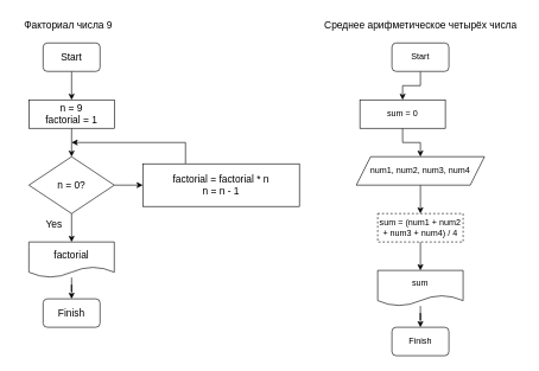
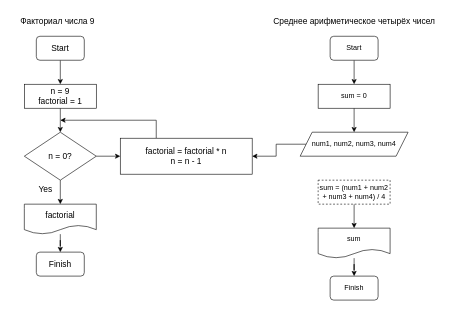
  <mxCell id="0" />
  <mxCell id="1" parent="0" />
  <mxCell id="2" value="" style="edgeStyle=orthogonalEdgeStyle;rounded=0;orthogonalLoop=1;jettySize=auto;html=1;fontSize=14;" parent="1" source="3" target="5" edge="1"><mxGeometry relative="1" as="geometry" /></mxCell>
  <mxCell id="3" value="Start" style="rounded=1;whiteSpace=wrap;html=1;fontSize=14;" parent="1" vertex="1"><mxGeometry x="60" y="60" width="80" height="40" as="geometry" /></mxCell>
  <mxCell id="4" value="" style="edgeStyle=orthogonalEdgeStyle;rounded=0;orthogonalLoop=1;jettySize=auto;html=1;fontSize=14;" parent="1" source="5" target="8" edge="1"><mxGeometry relative="1" as="geometry" /></mxCell>
  <mxCell id="5" value="n = 9&lt;br&gt;factorial = 1" style="rounded=0;whiteSpace=wrap;html=1;fontSize=14;" parent="1" vertex="1"><mxGeometry x="40" y="140" width="120" height="40" as="geometry" /></mxCell>
  <mxCell id="6" value="" style="edgeStyle=orthogonalEdgeStyle;rounded=0;orthogonalLoop=1;jettySize=auto;html=1;fontSize=14;" parent="1" source="8" target="11" edge="1"><mxGeometry relative="1" as="geometry" /></mxCell>
  <mxCell id="7" value="" style="edgeStyle=orthogonalEdgeStyle;rounded=0;orthogonalLoop=1;jettySize=auto;html=1;fontSize=14;" parent="1" source="8" target="13" edge="1"><mxGeometry relative="1" as="geometry" /></mxCell>
  <mxCell id="8" value="n = 0?" style="rhombus;whiteSpace=wrap;html=1;fontSize=14;" parent="1" vertex="1"><mxGeometry x="40" y="220" width="120" height="80" as="geometry" /></mxCell>
  <mxCell id="9" value="Yes" style="text;html=1;align=center;verticalAlign=middle;resizable=0;points=[];autosize=1;strokeColor=none;fillColor=none;fontSize=14;" parent="1" vertex="1"><mxGeometry x="50" y="300" width="50" height="30" as="geometry" /></mxCell>
  <mxCell id="10" style="edgeStyle=orthogonalEdgeStyle;rounded=0;orthogonalLoop=1;jettySize=auto;html=1;fontSize=14;" parent="1" source="11" edge="1"><mxGeometry relative="1" as="geometry"><mxPoint x="100" y="200" as="targetPoint" /><Array as="points"><mxPoint x="260" y="200" /></Array></mxGeometry></mxCell>
  <mxCell id="11" value="factorial = factorial * n&lt;br&gt;n = n - 1" style="rounded=0;whiteSpace=wrap;html=1;fontSize=14;" parent="1" vertex="1"><mxGeometry x="200" y="230" width="220" height="60" as="geometry" /></mxCell>
  <mxCell id="12" value="" style="edgeStyle=orthogonalEdgeStyle;rounded=0;orthogonalLoop=1;jettySize=auto;html=1;fontSize=14;" parent="1" source="13" target="14" edge="1"><mxGeometry relative="1" as="geometry" /></mxCell>
  <mxCell id="13" value="factorial" style="shape=document;whiteSpace=wrap;html=1;boundedLbl=1;fontSize=14;" parent="1" vertex="1"><mxGeometry x="40" y="340" width="120" height="50" as="geometry" /></mxCell>
  <mxCell id="14" value="Finish" style="rounded=1;whiteSpace=wrap;html=1;fontSize=14;" parent="1" vertex="1"><mxGeometry x="60" y="420" width="80" height="40" as="geometry" /></mxCell>
  <mxCell id="15" value="" style="edgeStyle=orthogonalEdgeStyle;rounded=0;orthogonalLoop=1;jettySize=auto;html=1;" parent="1" source="16" target="18" edge="1"><mxGeometry relative="1" as="geometry" /></mxCell>
  <mxCell id="16" value="Start" style="rounded=1;whiteSpace=wrap;html=1;" parent="1" vertex="1"><mxGeometry x="550" y="60" width="80" height="40" as="geometry" /></mxCell>
  <mxCell id="17" value="" style="edgeStyle=orthogonalEdgeStyle;rounded=0;orthogonalLoop=1;jettySize=auto;html=1;" parent="1" source="18" target="20" edge="1"><mxGeometry relative="1" as="geometry" /></mxCell>
- <mxCell id="18" value="sum = 0" style="rounded=0;whiteSpace=wrap;html=1;" parent="1" vertex="1"><mxGeometry x="505" y="140" width="120" height="40" as="geometry" /></mxCell>
- <mxCell id="19" value="" style="edgeStyle=orthogonalEdgeStyle;rounded=0;orthogonalLoop=1;jettySize=auto;html=1;" parent="1" source="20" target="22" edge="1"><mxGeometry relative="1" as="geometry" /></mxCell>
+ <mxCell id="18" value="sum = 0" style="rounded=0;whiteSpace=wrap;html=1;" parent="1" vertex="1"><mxGeometry x="530" y="140" width="120" height="40" as="geometry" /></mxCell>
+ <mxCell id="19" value="" style="edgeStyle=orthogonalEdgeStyle;rounded=0;orthogonalLoop=1;jettySize=auto;html=1;" parent="1" source="20" target="11" edge="1"><mxGeometry relative="1" as="geometry" /></mxCell>
  <mxCell id="20" value="num1, num2, num3, num4" style="shape=parallelogram;perimeter=parallelogramPerimeter;whiteSpace=wrap;html=1;fixedSize=1;" parent="1" vertex="1"><mxGeometry x="500" y="220" width="180" height="40" as="geometry" /></mxCell>
  <mxCell id="21" value="" style="edgeStyle=orthogonalEdgeStyle;rounded=0;orthogonalLoop=1;jettySize=auto;html=1;" parent="1" source="22" target="24" edge="1"><mxGeometry relative="1" as="geometry" /></mxCell>
  <mxCell id="22" value="sum = (num1 + num2 + num3 + num4) / 4" style="rounded=0;whiteSpace=wrap;html=1;dashed=1;" parent="1" vertex="1"><mxGeometry x="530" y="300" width="120" height="40" as="geometry" /></mxCell>
  <mxCell id="23" value="" style="edgeStyle=orthogonalEdgeStyle;rounded=0;orthogonalLoop=1;jettySize=auto;html=1;" parent="1" source="24" target="25" edge="1"><mxGeometry relative="1" as="geometry" /></mxCell>
  <mxCell id="24" value="sum" style="shape=document;whiteSpace=wrap;html=1;boundedLbl=1;" parent="1" vertex="1"><mxGeometry x="530" y="380" width="120" height="50" as="geometry" /></mxCell>
  <mxCell id="25" value="Finish" style="rounded=1;whiteSpace=wrap;html=1;" parent="1" vertex="1"><mxGeometry x="550" y="460" width="80" height="40" as="geometry" /></mxCell>
  <mxCell id="26" value="Факториал числа 9" style="text;html=1;align=center;verticalAlign=middle;resizable=0;points=[];autosize=1;strokeColor=none;fillColor=none;fontSize=14;" parent="1" vertex="1"><mxGeometry width="150" height="30" as="geometry" x="20" y="20" /></mxCell>
- <mxCell id="27" value="Среднее арифметическое четырёх числа" style="text;html=1;align=center;verticalAlign=middle;resizable=0;points=[];autosize=1;strokeColor=none;fillColor=none;fontSize=14;" parent="1" vertex="1"><mxGeometry x="445" width="290" height="30" as="geometry" y="20" /></mxCell>
+ <mxCell id="27" value="Среднее арифметическое четырёх чисел" style="text;html=1;align=center;verticalAlign=middle;resizable=0;points=[];autosize=1;strokeColor=none;fillColor=none;fontSize=14;" parent="1" vertex="1"><mxGeometry x="445" width="290" height="30" as="geometry" y="20" /></mxCell>
